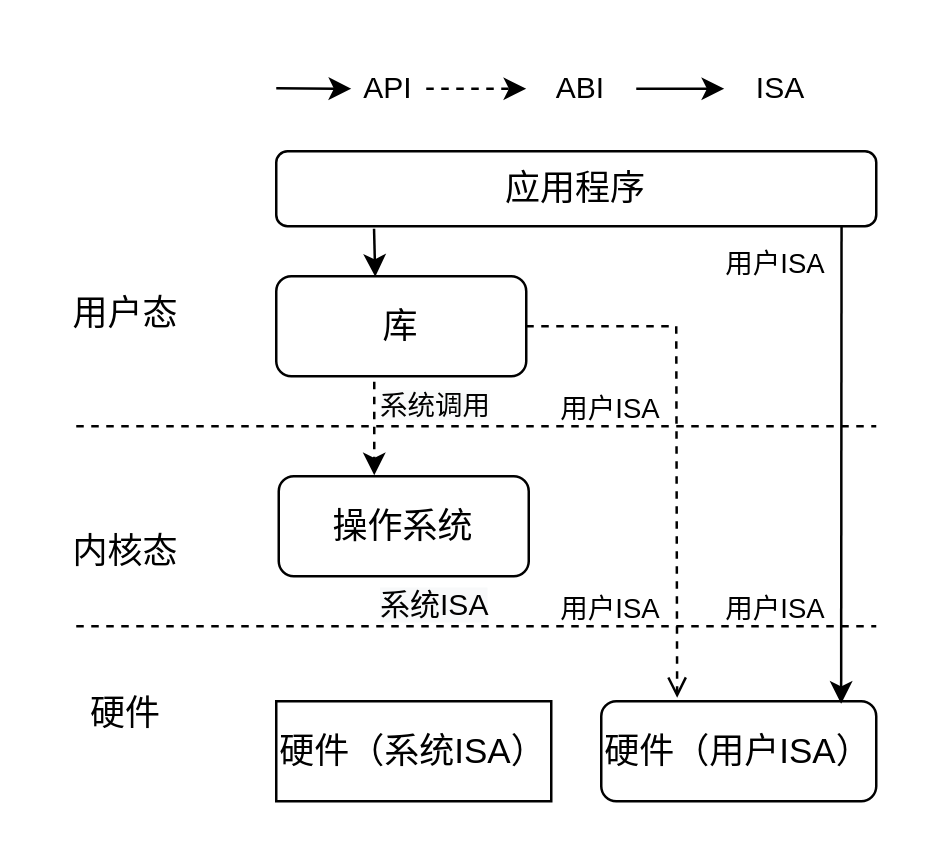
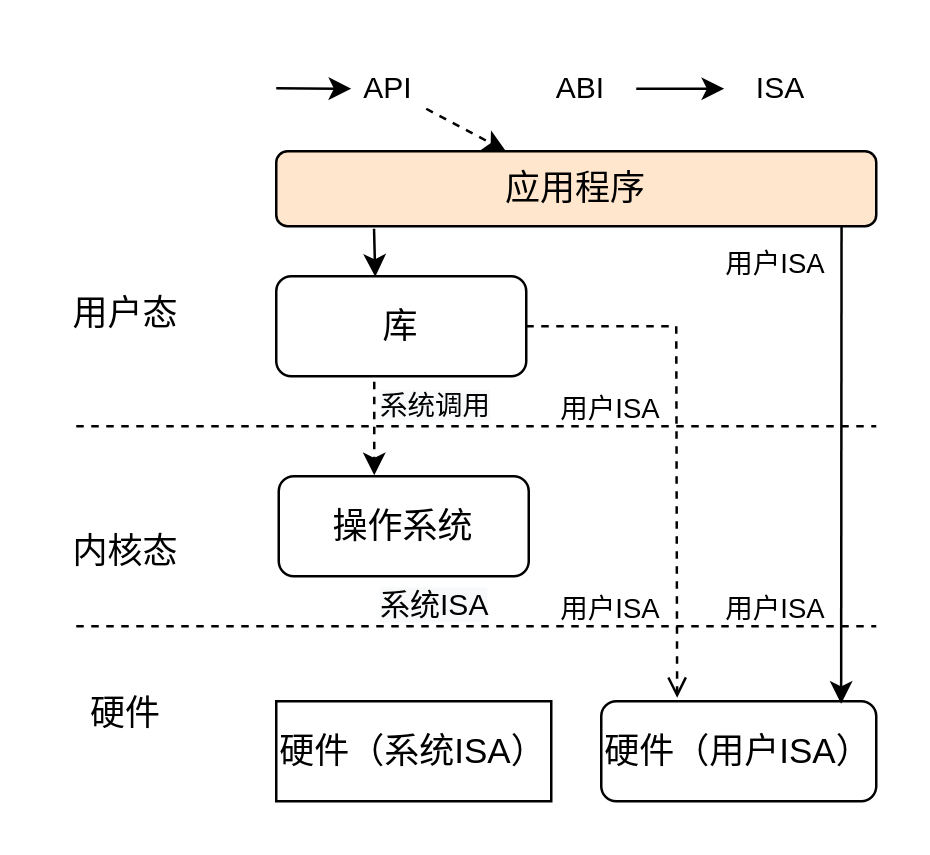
  <mxCell id="0" />
  <mxCell id="1" parent="0" />
- <mxCell id="2" value="&lt;font style=&quot;font-size: 14px;&quot;&gt;应用程序&lt;/font&gt;" style="rounded=1;whiteSpace=wrap;html=1;" vertex="1" parent="1"><mxGeometry x="110" y="60" width="240" height="30" as="geometry" /></mxCell>
+ <mxCell id="2" value="&lt;font style=&quot;font-size: 14px;&quot;&gt;应用程序&lt;/font&gt;" style="rounded=1;whiteSpace=wrap;html=1;fillColor=#ffe6cc;" vertex="1" parent="1"><mxGeometry x="110" y="60" width="240" height="30" as="geometry" /></mxCell>
  <mxCell id="3" value="" style="endArrow=none;dashed=1;html=1;rounded=0;strokeWidth=1;" edge="1" parent="1"><mxGeometry width="50" height="50" relative="1" as="geometry"><mxPoint x="30" y="170" as="sourcePoint" /><mxPoint x="350" y="170" as="targetPoint" /></mxGeometry></mxCell>
  <mxCell id="4" value="" style="endArrow=none;dashed=1;html=1;rounded=0;strokeWidth=1;" edge="1" parent="1"><mxGeometry width="50" height="50" relative="1" as="geometry"><mxPoint x="30" y="250" as="sourcePoint" /><mxPoint x="350" y="250" as="targetPoint" /></mxGeometry></mxCell>
  <mxCell id="5" value="API" style="text;html=1;strokeColor=none;fillColor=none;align=center;verticalAlign=middle;whiteSpace=wrap;rounded=0;" vertex="1" parent="1"><mxGeometry x="140" y="20" width="30" height="30" as="geometry" /></mxCell>
  <mxCell id="6" value="ABI" style="text;html=1;strokeColor=none;fillColor=none;align=center;verticalAlign=middle;whiteSpace=wrap;rounded=0;" vertex="1" parent="1"><mxGeometry x="210" y="20" width="44" height="30" as="geometry" /></mxCell>
  <mxCell id="7" value="ISA" style="text;html=1;strokeColor=none;fillColor=none;align=center;verticalAlign=middle;whiteSpace=wrap;rounded=0;" vertex="1" parent="1"><mxGeometry x="292" y="20" width="40" height="30" as="geometry" /></mxCell>
  <mxCell id="8" value="&lt;font style=&quot;font-size: 14px;&quot;&gt;用户态&lt;/font&gt;" style="text;html=1;strokeColor=none;fillColor=none;align=center;verticalAlign=middle;whiteSpace=wrap;rounded=0;" vertex="1" parent="1"><mxGeometry x="20" y="110" width="60" height="30" as="geometry" /></mxCell>
  <mxCell id="9" value="&lt;font style=&quot;font-size: 14px;&quot;&gt;内核态&lt;/font&gt;" style="text;html=1;strokeColor=none;fillColor=none;align=center;verticalAlign=middle;whiteSpace=wrap;rounded=0;" vertex="1" parent="1"><mxGeometry x="20" y="205" width="60" height="30" as="geometry" /></mxCell>
  <mxCell id="10" value="&lt;font style=&quot;font-size: 14px;&quot;&gt;硬件&lt;/font&gt;" style="text;html=1;strokeColor=none;fillColor=none;align=center;verticalAlign=middle;whiteSpace=wrap;rounded=0;" vertex="1" parent="1"><mxGeometry x="20" y="270" width="60" height="30" as="geometry" /></mxCell>
  <mxCell id="11" value="&lt;font style=&quot;font-size: 14px;&quot;&gt;硬件（用户ISA）&lt;/font&gt;" style="rounded=1;whiteSpace=wrap;html=1;" vertex="1" parent="1"><mxGeometry x="240" y="280" width="110" height="40" as="geometry" /></mxCell>
  <mxCell id="12" value="&lt;font style=&quot;font-size: 14px;&quot;&gt;库&lt;/font&gt;" style="rounded=1;whiteSpace=wrap;html=1;" vertex="1" parent="1"><mxGeometry x="110" y="110" width="100" height="40" as="geometry" /></mxCell>
  <mxCell id="13" value="&lt;font style=&quot;font-size: 14px;&quot;&gt;硬件（系统ISA）&lt;/font&gt;" style="whiteSpace=wrap;html=1;rounded=0;" vertex="1" parent="1"><mxGeometry x="110" y="280" width="110" height="40" as="geometry" /></mxCell>
  <mxCell id="14" value="&lt;font style=&quot;font-size: 14px;&quot;&gt;操作系统&lt;/font&gt;" style="rounded=1;whiteSpace=wrap;html=1;" vertex="1" parent="1"><mxGeometry x="111" y="190" width="100" height="40" as="geometry" /></mxCell>
  <mxCell id="15" value="" style="endArrow=classic;html=1;rounded=0;strokeWidth=1;exitX=0.838;exitY=1.033;exitDx=0;exitDy=0;exitPerimeter=0;entryX=0.645;entryY=0.05;entryDx=0;entryDy=0;entryPerimeter=0;" edge="1" parent="1"><mxGeometry width="50" height="50" relative="1" as="geometry"><mxPoint x="336.12" y="89.99" as="sourcePoint" /><mxPoint x="335.95" y="281" as="targetPoint" /></mxGeometry></mxCell>
  <mxCell id="16" value="" style="endArrow=open;html=1;rounded=0;dashed=1;strokeWidth=1;exitX=1;exitY=0.5;exitDx=0;exitDy=0;entryX=0.276;entryY=-0.035;entryDx=0;entryDy=0;entryPerimeter=0;" edge="1" parent="1" source="12" target="11"><mxGeometry width="50" height="50" relative="1" as="geometry"><mxPoint x="230" y="170" as="sourcePoint" /><mxPoint x="280" y="120" as="targetPoint" /><Array as="points"><mxPoint x="270" y="130" /></Array></mxGeometry></mxCell>
  <mxCell id="17" value="" style="endArrow=classic;html=1;rounded=0;strokeWidth=1;exitX=0.163;exitY=1.033;exitDx=0;exitDy=0;exitPerimeter=0;entryX=0.396;entryY=0.005;entryDx=0;entryDy=0;entryPerimeter=0;" edge="1" parent="1" source="2" target="12"><mxGeometry width="50" height="50" relative="1" as="geometry"><mxPoint x="40" y="160" as="sourcePoint" /><mxPoint x="90" y="110" as="targetPoint" /></mxGeometry></mxCell>
  <mxCell id="18" value="" style="endArrow=classic;html=1;rounded=0;strokeWidth=1;exitX=0.392;exitY=1.055;exitDx=0;exitDy=0;exitPerimeter=0;entryX=0.382;entryY=-0.035;entryDx=0;entryDy=0;entryPerimeter=0;dashed=1;" edge="1" parent="1" source="12"><mxGeometry width="50" height="50" relative="1" as="geometry"><mxPoint x="149.2" y="160.8" as="sourcePoint" /><mxPoint x="149.2" y="189.6" as="targetPoint" /></mxGeometry></mxCell>
  <mxCell id="19" value="&lt;font style=&quot;font-size: 11px;&quot;&gt;用户ISA&lt;/font&gt;" style="text;html=1;strokeColor=none;fillColor=none;align=center;verticalAlign=middle;whiteSpace=wrap;rounded=0;" vertex="1" parent="1"><mxGeometry x="214" y="148" width="60" height="30" as="geometry" /></mxCell>
  <mxCell id="20" value="&lt;font style=&quot;font-size: 11px;&quot;&gt;用户ISA&lt;/font&gt;" style="text;html=1;strokeColor=none;fillColor=none;align=center;verticalAlign=middle;whiteSpace=wrap;rounded=0;" vertex="1" parent="1"><mxGeometry x="280" y="90" width="60" height="30" as="geometry" /></mxCell>
  <mxCell id="21" value="&lt;font style=&quot;font-size: 11px;&quot;&gt;用户ISA&lt;/font&gt;" style="text;html=1;strokeColor=none;fillColor=none;align=center;verticalAlign=middle;whiteSpace=wrap;rounded=0;" vertex="1" parent="1"><mxGeometry x="280" y="228" width="60" height="30" as="geometry" /></mxCell>
  <mxCell id="22" value="&lt;font style=&quot;font-size: 11px;&quot;&gt;用户ISA&lt;/font&gt;" style="text;html=1;strokeColor=none;fillColor=none;align=center;verticalAlign=middle;whiteSpace=wrap;rounded=0;" vertex="1" parent="1"><mxGeometry x="214" y="228" width="60" height="30" as="geometry" /></mxCell>
  <mxCell id="23" value="&lt;font style=&quot;font-size: 12px;&quot;&gt;&lt;span style=&quot;color: rgb(0, 0, 0); font-family: Helvetica; font-style: normal; font-variant-ligatures: normal; font-variant-caps: normal; font-weight: 400; letter-spacing: normal; orphans: 2; text-align: center; text-indent: 0px; text-transform: none; widows: 2; word-spacing: 0px; -webkit-text-stroke-width: 0px; background-color: rgb(248, 249, 250); text-decoration-thickness: initial; text-decoration-style: initial; text-decoration-color: initial; float: none; display: inline !important;&quot;&gt;&lt;font style=&quot;font-size: 12px;&quot;&gt;系统&lt;/font&gt;&lt;/span&gt;&lt;span style=&quot;color: rgb(0, 0, 0); font-family: Helvetica; font-style: normal; font-variant-ligatures: normal; font-variant-caps: normal; font-weight: 400; letter-spacing: normal; orphans: 2; text-align: center; text-indent: 0px; text-transform: none; widows: 2; word-spacing: 0px; -webkit-text-stroke-width: 0px; background-color: rgb(248, 249, 250); text-decoration-thickness: initial; text-decoration-style: initial; text-decoration-color: initial; float: none; display: inline !important;&quot;&gt;ISA&lt;/span&gt;&lt;/font&gt;" style="text;whiteSpace=wrap;html=1;fontSize=11;" vertex="1" parent="1"><mxGeometry x="150" y="227.5" width="70" height="35" as="geometry" /></mxCell>
  <mxCell id="24" value="&lt;font style=&quot;&quot;&gt;&lt;span style=&quot;color: rgb(0, 0, 0); font-family: Helvetica; font-style: normal; font-variant-ligatures: normal; font-variant-caps: normal; font-weight: 400; letter-spacing: normal; orphans: 2; text-align: center; text-indent: 0px; text-transform: none; widows: 2; word-spacing: 0px; -webkit-text-stroke-width: 0px; background-color: rgb(248, 249, 250); text-decoration-thickness: initial; text-decoration-style: initial; text-decoration-color: initial; float: none; display: inline !important;&quot;&gt;&lt;font style=&quot;font-size: 11px;&quot;&gt;系统调用&lt;/font&gt;&lt;/span&gt;&lt;/font&gt;" style="text;whiteSpace=wrap;html=1;fontSize=11;" vertex="1" parent="1"><mxGeometry x="150" y="149" width="60" height="21" as="geometry" /></mxCell>
- <mxCell id="25" value="" style="endArrow=classic;html=1;rounded=0;dashed=1;strokeWidth=1;fontSize=12;" edge="1" parent="1" source="5" target="6"><mxGeometry width="50" height="50" relative="1" as="geometry"><mxPoint x="170" y="60" as="sourcePoint" /><mxPoint x="220" y="10" as="targetPoint" /></mxGeometry></mxCell>
+ <mxCell id="25" value="" style="endArrow=classic;html=1;rounded=0;dashed=1;strokeWidth=1;fontSize=12;" edge="1" parent="1" source="5" target="2"><mxGeometry width="50" height="50" relative="1" as="geometry"><mxPoint x="170" y="60" as="sourcePoint" /><mxPoint x="220" y="10" as="targetPoint" /></mxGeometry></mxCell>
  <mxCell id="26" value="" style="endArrow=classic;html=1;rounded=0;strokeWidth=1;fontSize=12;entryX=0;entryY=0.5;entryDx=0;entryDy=0;" edge="1" parent="1" target="5"><mxGeometry width="50" height="50" relative="1" as="geometry"><mxPoint x="110" y="34.8" as="sourcePoint" /><mxPoint x="130" y="34.8" as="targetPoint" /></mxGeometry></mxCell>
  <mxCell id="27" value="" style="endArrow=classic;html=1;rounded=0;strokeWidth=1;fontSize=12;exitX=1;exitY=0.5;exitDx=0;exitDy=0;entryX=-0.07;entryY=0.5;entryDx=0;entryDy=0;entryPerimeter=0;" edge="1" parent="1" source="6" target="7"><mxGeometry width="50" height="50" relative="1" as="geometry"><mxPoint x="260" y="34.8" as="sourcePoint" /><mxPoint x="280" y="34.8" as="targetPoint" /></mxGeometry></mxCell>
